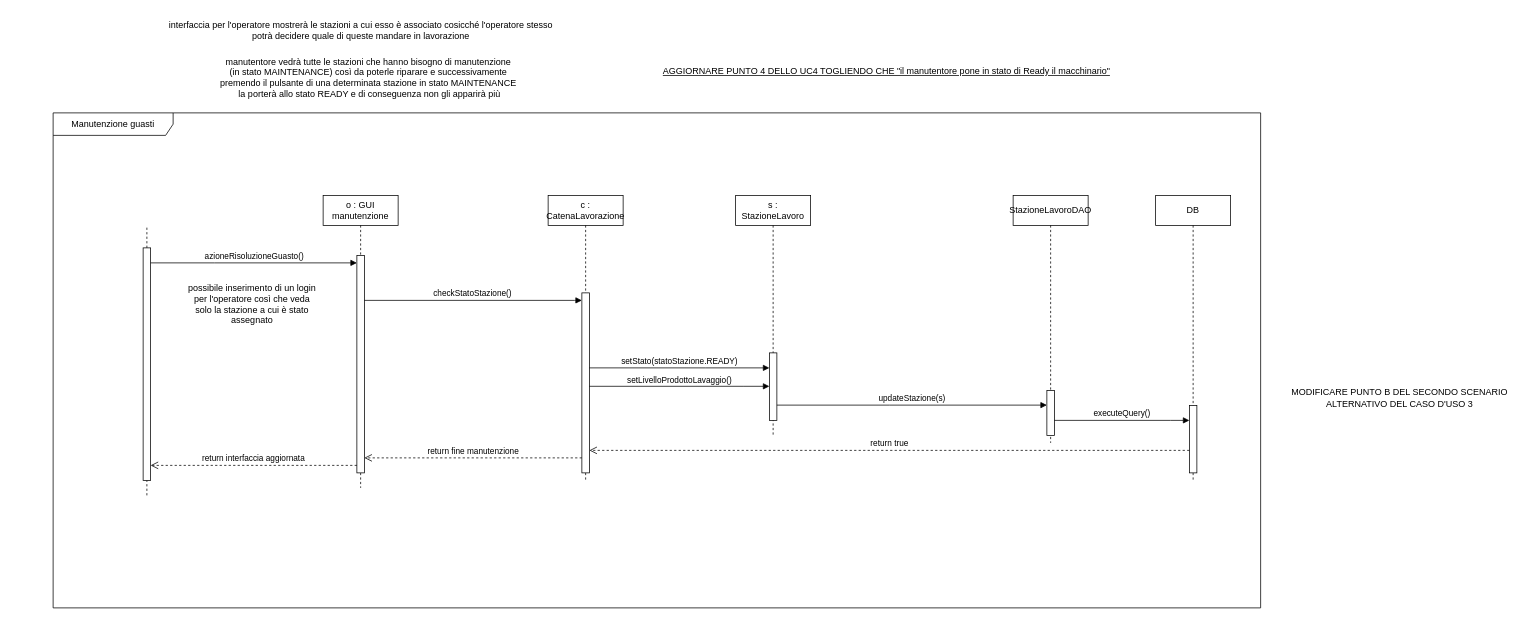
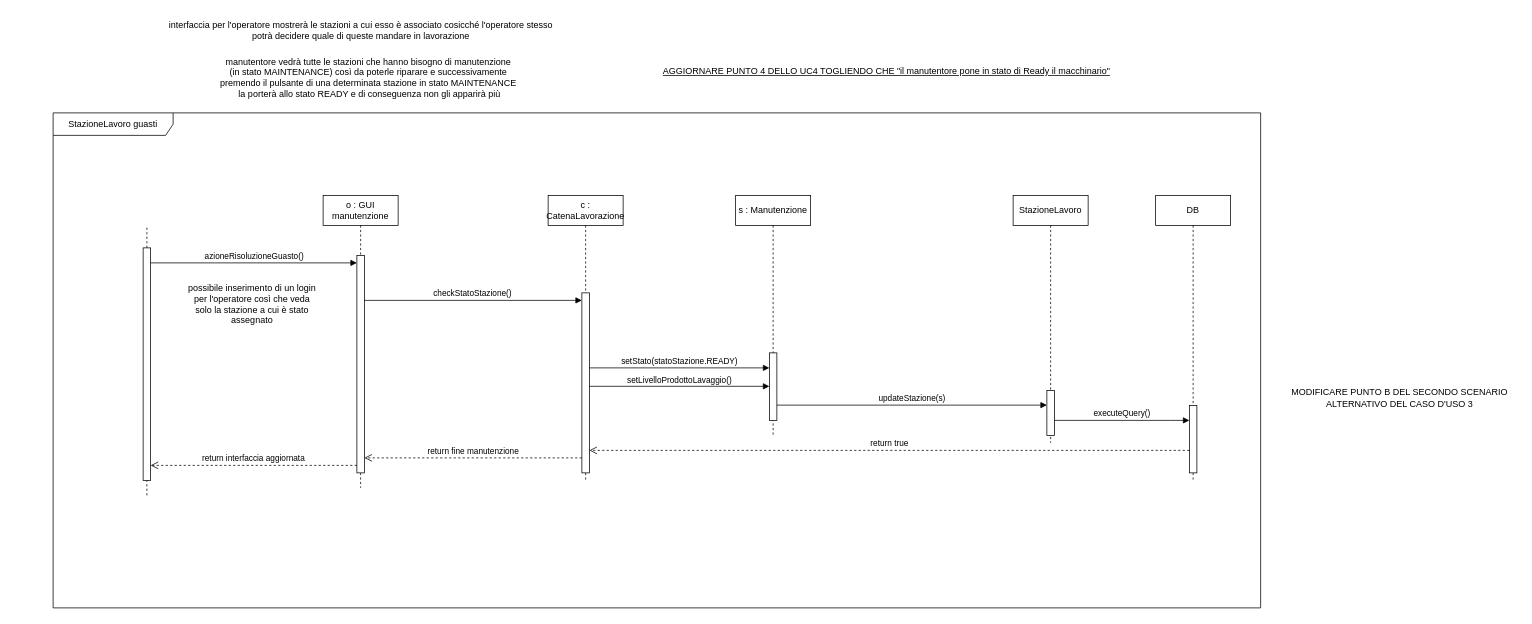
  <mxCell id="0" />
  <mxCell id="1" parent="0" />
  <mxCell id="2" value="&lt;font style=&quot;color: light-dark(rgb(0, 0, 0), rgb(255, 128, 0));&quot;&gt;o : GUI&lt;/font&gt;&lt;div&gt;&lt;font style=&quot;color: light-dark(rgb(0, 0, 0), rgb(255, 128, 0));&quot;&gt;manutenzione&lt;/font&gt;&lt;/div&gt;" style="shape=umlLifeline;perimeter=lifelinePerimeter;whiteSpace=wrap;html=1;container=0;dropTarget=0;collapsible=0;recursiveResize=0;outlineConnect=0;portConstraint=eastwest;newEdgeStyle={&quot;edgeStyle&quot;:&quot;elbowEdgeStyle&quot;,&quot;elbow&quot;:&quot;vertical&quot;,&quot;curved&quot;:0,&quot;rounded&quot;:0};fontColor=light-dark(#000000,#FFFFFF);" vertex="1" parent="1"><mxGeometry x="430" y="260" width="100" height="390" as="geometry" /></mxCell>
  <mxCell id="3" value="" style="html=1;points=[];perimeter=orthogonalPerimeter;outlineConnect=0;targetShapes=umlLifeline;portConstraint=eastwest;newEdgeStyle={&quot;edgeStyle&quot;:&quot;elbowEdgeStyle&quot;,&quot;elbow&quot;:&quot;vertical&quot;,&quot;curved&quot;:0,&quot;rounded&quot;:0};fontColor=light-dark(#000000,#FFFFFF);" vertex="1" parent="2"><mxGeometry x="45" y="80" width="10" height="290" as="geometry" /></mxCell>
  <mxCell id="4" value="&lt;font style=&quot;color: light-dark(rgb(0, 0, 0), rgb(255, 0, 0));&quot;&gt;c : CatenaLavorazione&lt;/font&gt;" style="shape=umlLifeline;perimeter=lifelinePerimeter;whiteSpace=wrap;html=1;container=0;dropTarget=0;collapsible=0;recursiveResize=0;outlineConnect=0;portConstraint=eastwest;newEdgeStyle={&quot;edgeStyle&quot;:&quot;elbowEdgeStyle&quot;,&quot;elbow&quot;:&quot;vertical&quot;,&quot;curved&quot;:0,&quot;rounded&quot;:0};fontColor=light-dark(#000000,#FFFFFF);" vertex="1" parent="1"><mxGeometry x="730" y="260" width="100" height="380" as="geometry" /></mxCell>
  <mxCell id="5" value="" style="html=1;points=[];perimeter=orthogonalPerimeter;outlineConnect=0;targetShapes=umlLifeline;portConstraint=eastwest;newEdgeStyle={&quot;edgeStyle&quot;:&quot;elbowEdgeStyle&quot;,&quot;elbow&quot;:&quot;vertical&quot;,&quot;curved&quot;:0,&quot;rounded&quot;:0};fontColor=light-dark(#000000,#FFFFFF);" vertex="1" parent="4"><mxGeometry x="45" y="130" width="10" height="240" as="geometry" /></mxCell>
  <mxCell id="6" value="return fine manutenzione" style="html=1;verticalAlign=bottom;endArrow=open;dashed=1;endSize=8;edgeStyle=elbowEdgeStyle;elbow=vertical;curved=0;rounded=0;fontColor=light-dark(#000000,#FFFFFF);" edge="1" parent="1" source="5" target="3"><mxGeometry relative="1" as="geometry"><mxPoint x="530" y="660" as="targetPoint" /><Array as="points"><mxPoint x="650" y="610" /><mxPoint x="730" y="590" /><mxPoint x="740" y="560" /><mxPoint x="715" y="660" /><mxPoint x="655" y="740" /><mxPoint x="325" y="720" /><mxPoint x="447" y="640" /></Array><mxPoint x="770" y="660" as="sourcePoint" /><mxPoint as="offset" /></mxGeometry></mxCell>
- <mxCell id="7" value="Manutenzione guasti" style="shape=umlFrame;whiteSpace=wrap;html=1;pointerEvents=0;recursiveResize=0;container=0;collapsible=0;width=160;fontColor=light-dark(#000000,#FFFFFF);" vertex="1" parent="1"><mxGeometry x="70" y="150" width="1610" height="660" as="geometry" /></mxCell>
+ <mxCell id="7" value="StazioneLavoro guasti" style="shape=umlFrame;whiteSpace=wrap;html=1;pointerEvents=0;recursiveResize=0;container=0;collapsible=0;width=160;fontColor=light-dark(#000000,#FFFFFF);" vertex="1" parent="1"><mxGeometry x="70" y="150" width="1610" height="660" as="geometry" /></mxCell>
  <mxCell id="8" value="" style="endArrow=none;dashed=1;html=1;rounded=0;fontColor=light-dark(#000000,#FFFFFF);" edge="1" parent="1" source="10"><mxGeometry width="50" height="50" relative="1" as="geometry"><mxPoint x="194.72" y="560" as="sourcePoint" /><mxPoint x="195" y="300" as="targetPoint" /></mxGeometry></mxCell>
  <mxCell id="9" value="" style="endArrow=none;dashed=1;html=1;rounded=0;fontColor=light-dark(#000000,#FFFFFF);" edge="1" parent="1" target="10"><mxGeometry width="50" height="50" relative="1" as="geometry"><mxPoint x="195" y="660" as="sourcePoint" /><mxPoint x="194.72" y="310" as="targetPoint" /></mxGeometry></mxCell>
  <mxCell id="10" value="" style="html=1;points=[];perimeter=orthogonalPerimeter;outlineConnect=0;targetShapes=umlLifeline;portConstraint=eastwest;newEdgeStyle={&quot;edgeStyle&quot;:&quot;elbowEdgeStyle&quot;,&quot;elbow&quot;:&quot;vertical&quot;,&quot;curved&quot;:0,&quot;rounded&quot;:0};fontColor=light-dark(#000000,#FFFFFF);" vertex="1" parent="1"><mxGeometry x="190" y="330" width="10" height="310" as="geometry" /></mxCell>
  <mxCell id="11" value="azioneRisoluzioneGuasto()" style="html=1;verticalAlign=bottom;endArrow=block;edgeStyle=elbowEdgeStyle;elbow=vertical;curved=0;rounded=0;fontColor=light-dark(#000000,#FFFFFF);" edge="1" parent="1" target="3"><mxGeometry relative="1" as="geometry"><mxPoint x="200" y="350" as="sourcePoint" /><Array as="points"><mxPoint x="285" y="350" /></Array><mxPoint x="370" y="350" as="targetPoint" /><mxPoint as="offset" /></mxGeometry></mxCell>
  <mxCell id="12" value="checkStatoStazione()" style="html=1;verticalAlign=bottom;endArrow=block;edgeStyle=elbowEdgeStyle;elbow=vertical;curved=0;rounded=0;fontColor=light-dark(#000000,#FFFFFF);" edge="1" parent="1"><mxGeometry x="-0.005" relative="1" as="geometry"><mxPoint x="485" y="400" as="sourcePoint" /><Array as="points"><mxPoint x="765" y="400" /><mxPoint x="850" y="434.58" /><mxPoint x="770" y="344.58" /></Array><mxPoint x="775" y="400" as="targetPoint" /><mxPoint as="offset" /></mxGeometry></mxCell>
- <mxCell id="13" value="&lt;font style=&quot;color: light-dark(rgb(0, 0, 0), rgb(255, 255, 255));&quot;&gt;s : StazioneLavoro&lt;/font&gt;" style="shape=umlLifeline;perimeter=lifelinePerimeter;whiteSpace=wrap;html=1;container=0;dropTarget=0;collapsible=0;recursiveResize=0;outlineConnect=0;portConstraint=eastwest;newEdgeStyle={&quot;edgeStyle&quot;:&quot;elbowEdgeStyle&quot;,&quot;elbow&quot;:&quot;vertical&quot;,&quot;curved&quot;:0,&quot;rounded&quot;:0};fontColor=light-dark(#000000,#FFFFFF);" vertex="1" parent="1"><mxGeometry x="980" y="260" width="100" height="320" as="geometry" /></mxCell>
+ <mxCell id="13" value="&lt;font style=&quot;color: light-dark(rgb(0, 0, 0), rgb(255, 255, 255));&quot;&gt;s : Manutenzione&lt;/font&gt;" style="shape=umlLifeline;perimeter=lifelinePerimeter;whiteSpace=wrap;html=1;container=0;dropTarget=0;collapsible=0;recursiveResize=0;outlineConnect=0;portConstraint=eastwest;newEdgeStyle={&quot;edgeStyle&quot;:&quot;elbowEdgeStyle&quot;,&quot;elbow&quot;:&quot;vertical&quot;,&quot;curved&quot;:0,&quot;rounded&quot;:0};fontColor=light-dark(#000000,#FFFFFF);" vertex="1" parent="1"><mxGeometry x="980" y="260" width="100" height="320" as="geometry" /></mxCell>
  <mxCell id="14" value="" style="html=1;points=[];perimeter=orthogonalPerimeter;outlineConnect=0;targetShapes=umlLifeline;portConstraint=eastwest;newEdgeStyle={&quot;edgeStyle&quot;:&quot;elbowEdgeStyle&quot;,&quot;elbow&quot;:&quot;vertical&quot;,&quot;curved&quot;:0,&quot;rounded&quot;:0};fontColor=light-dark(#000000,#FFFFFF);" vertex="1" parent="13"><mxGeometry x="45" y="210" width="10" height="90" as="geometry" /></mxCell>
  <mxCell id="15" value="setStato(statoStazione.READY)" style="html=1;verticalAlign=bottom;endArrow=block;edgeStyle=elbowEdgeStyle;elbow=vertical;curved=0;rounded=0;fontColor=light-dark(#000000,#FFFFFF);" edge="1" parent="1" source="5" target="14"><mxGeometry relative="1" as="geometry"><mxPoint x="810" y="520" as="sourcePoint" /><Array as="points"><mxPoint x="940" y="490" /><mxPoint x="980" y="520" /><mxPoint x="1133" y="554.41" /><mxPoint x="1053" y="464.41" /></Array><mxPoint x="973" y="519.83" as="targetPoint" /><mxPoint as="offset" /></mxGeometry></mxCell>
  <mxCell id="16" value="possibile inserimento di un login&lt;br&gt;per l'operatore così che veda&lt;br&gt;solo la stazione a cui è stato&lt;br&gt;assegnato" style="text;html=1;align=center;verticalAlign=middle;resizable=0;points=[];autosize=1;strokeColor=none;fillColor=none;" vertex="1" parent="1"><mxGeometry x="240" y="370" width="190" height="70" as="geometry" /></mxCell>
  <mxCell id="17" value="setLivelloProdottoLavaggio()" style="html=1;verticalAlign=bottom;endArrow=block;edgeStyle=elbowEdgeStyle;elbow=vertical;curved=0;rounded=0;fontColor=light-dark(#000000,#FFFFFF);" edge="1" parent="1"><mxGeometry relative="1" as="geometry"><mxPoint x="785" y="514.58" as="sourcePoint" /><Array as="points"><mxPoint x="990" y="514.58" /><mxPoint x="945" y="494.58" /><mxPoint x="985" y="524.58" /><mxPoint x="1138" y="558.99" /><mxPoint x="1058" y="468.99" /></Array><mxPoint x="1025" y="514.58" as="targetPoint" /><mxPoint as="offset" /></mxGeometry></mxCell>
  <mxCell id="18" value="return interfaccia aggiornata" style="html=1;verticalAlign=bottom;endArrow=open;dashed=1;endSize=8;edgeStyle=elbowEdgeStyle;elbow=vertical;curved=0;rounded=0;fontColor=light-dark(#000000,#FFFFFF);" edge="1" parent="1" source="3" target="10"><mxGeometry x="0.003" relative="1" as="geometry"><mxPoint x="230" y="620" as="targetPoint" /><Array as="points"><mxPoint x="450" y="620" /><mxPoint x="415" y="680" /><mxPoint x="350" y="760" /><mxPoint x="20" y="740" /><mxPoint x="142" y="660" /></Array><mxPoint x="470" y="680" as="sourcePoint" /><mxPoint as="offset" /></mxGeometry></mxCell>
  <mxCell id="19" value="DB" style="shape=umlLifeline;perimeter=lifelinePerimeter;whiteSpace=wrap;html=1;container=0;dropTarget=0;collapsible=0;recursiveResize=0;outlineConnect=0;portConstraint=eastwest;newEdgeStyle={&quot;edgeStyle&quot;:&quot;elbowEdgeStyle&quot;,&quot;elbow&quot;:&quot;vertical&quot;,&quot;curved&quot;:0,&quot;rounded&quot;:0};fontColor=light-dark(#000000,#FFFFFF);" vertex="1" parent="1"><mxGeometry x="1540" y="260" width="100" height="380" as="geometry" /></mxCell>
  <mxCell id="20" value="" style="html=1;points=[];perimeter=orthogonalPerimeter;outlineConnect=0;targetShapes=umlLifeline;portConstraint=eastwest;newEdgeStyle={&quot;edgeStyle&quot;:&quot;elbowEdgeStyle&quot;,&quot;elbow&quot;:&quot;vertical&quot;,&quot;curved&quot;:0,&quot;rounded&quot;:0};fontColor=light-dark(#000000,#FFFFFF);" vertex="1" parent="19"><mxGeometry x="45" y="280" width="10" height="90" as="geometry" /></mxCell>
- <mxCell id="21" value="StazioneLavoroDAO" style="shape=umlLifeline;perimeter=lifelinePerimeter;whiteSpace=wrap;html=1;container=0;dropTarget=0;collapsible=0;recursiveResize=0;outlineConnect=0;portConstraint=eastwest;newEdgeStyle={&quot;edgeStyle&quot;:&quot;elbowEdgeStyle&quot;,&quot;elbow&quot;:&quot;vertical&quot;,&quot;curved&quot;:0,&quot;rounded&quot;:0};fontColor=light-dark(#000000,#FFFFFF);" vertex="1" parent="1"><mxGeometry x="1350" y="260" width="100" height="330" as="geometry" /></mxCell>
+ <mxCell id="21" value="StazioneLavoro" style="shape=umlLifeline;perimeter=lifelinePerimeter;whiteSpace=wrap;html=1;container=0;dropTarget=0;collapsible=0;recursiveResize=0;outlineConnect=0;portConstraint=eastwest;newEdgeStyle={&quot;edgeStyle&quot;:&quot;elbowEdgeStyle&quot;,&quot;elbow&quot;:&quot;vertical&quot;,&quot;curved&quot;:0,&quot;rounded&quot;:0};fontColor=light-dark(#000000,#FFFFFF);" vertex="1" parent="1"><mxGeometry x="1350" y="260" width="100" height="330" as="geometry" /></mxCell>
  <mxCell id="22" value="" style="html=1;points=[];perimeter=orthogonalPerimeter;outlineConnect=0;targetShapes=umlLifeline;portConstraint=eastwest;newEdgeStyle={&quot;edgeStyle&quot;:&quot;elbowEdgeStyle&quot;,&quot;elbow&quot;:&quot;vertical&quot;,&quot;curved&quot;:0,&quot;rounded&quot;:0};fontColor=light-dark(#000000,#FFFFFF);" vertex="1" parent="21"><mxGeometry x="45" y="260" width="10" height="60" as="geometry" /></mxCell>
  <mxCell id="23" value="updateStazione(s)" style="html=1;verticalAlign=bottom;endArrow=block;edgeStyle=elbowEdgeStyle;elbow=vertical;curved=0;rounded=0;fontColor=light-dark(#000000,#FFFFFF);" edge="1" parent="1" source="14" target="22"><mxGeometry relative="1" as="geometry"><mxPoint x="1050" y="540" as="sourcePoint" /><Array as="points"><mxPoint x="1185" y="539.66" /><mxPoint x="1225" y="569.66" /><mxPoint x="1378" y="604.07" /><mxPoint x="1298" y="514.07" /></Array><mxPoint x="1270" y="539.66" as="targetPoint" /><mxPoint as="offset" /></mxGeometry></mxCell>
  <mxCell id="24" value="executeQuery()" style="html=1;verticalAlign=bottom;endArrow=block;edgeStyle=elbowEdgeStyle;elbow=vertical;curved=0;rounded=0;fontColor=light-dark(#000000,#FFFFFF);" edge="1" parent="1" source="22" target="20"><mxGeometry relative="1" as="geometry"><mxPoint x="1410" y="560.34" as="sourcePoint" /><Array as="points"><mxPoint x="1560" y="560" /><mxPoint x="1600" y="590" /><mxPoint x="1753" y="624.41" /><mxPoint x="1673" y="534.41" /></Array><mxPoint x="1560" y="560" as="targetPoint" /><mxPoint as="offset" /></mxGeometry></mxCell>
  <mxCell id="25" value="&lt;font style=&quot;color: light-dark(rgb(0, 0, 0), rgb(0, 255, 0));&quot;&gt;MODIFICARE PUNTO B DEL SECONDO SCENARIO&lt;br&gt;ALTERNATIVO DEL CASO D'USO 3&lt;/font&gt;" style="text;html=1;align=center;verticalAlign=middle;resizable=0;points=[];autosize=1;strokeColor=none;fillColor=none;" vertex="1" parent="1"><mxGeometry x="1710" y="510" width="310" height="40" as="geometry" /></mxCell>
  <mxCell id="26" value="interfaccia per l'operatore mostrerà le stazioni a cui esso è associato cosicché l'operatore stesso&lt;br&gt;potrà decidere quale di queste mandare in lavorazione" style="text;html=1;align=center;verticalAlign=middle;resizable=0;points=[];autosize=1;strokeColor=none;fillColor=none;fontColor=light-dark(#000000,#FF8000);" vertex="1" parent="1"><mxGeometry x="210" y="20" width="540" height="40" as="geometry" /></mxCell>
  <mxCell id="27" value="manutentore vedrà tutte le stazioni che hanno bisogno di manutenzione &lt;br&gt;(in stato MAINTENANCE) così da poterle riparare e successivamente&lt;br&gt;premendo il pulsante di una determinata stazione in stato MAINTENANCE&lt;br&gt;&amp;nbsp;la porterà allo stato READY e di conseguenza non gli apparirà più" style="text;html=1;align=center;verticalAlign=middle;resizable=0;points=[];autosize=1;strokeColor=none;fillColor=none;fontColor=light-dark(#000000,#FF8000);" vertex="1" parent="1"><mxGeometry x="280" y="68" width="420" height="70" as="geometry" /></mxCell>
  <mxCell id="28" value="AGGIORNARE PUNTO 4 DELLO UC4 TOGLIENDO CHE &quot;il manutentore pone in stato di Ready il macchinario&quot;" style="text;html=1;align=center;verticalAlign=middle;resizable=0;points=[];autosize=1;strokeColor=none;fillColor=none;textShadow=0;fontStyle=4;fontColor=light-dark(#000000,#00FF00);" vertex="1" parent="1"><mxGeometry x="871" y="80" width="620" height="30" as="geometry" /></mxCell>
  <mxCell id="29" value="return true" style="html=1;verticalAlign=bottom;endArrow=open;dashed=1;endSize=8;edgeStyle=elbowEdgeStyle;elbow=vertical;curved=0;rounded=0;fontColor=light-dark(#000000,#FFFFFF);" edge="1" parent="1" source="20" target="5"><mxGeometry relative="1" as="geometry"><mxPoint x="1080" y="600" as="targetPoint" /><Array as="points"><mxPoint x="1325" y="600" /><mxPoint x="1335" y="570" /><mxPoint x="1310" y="670" /><mxPoint x="1250" y="750" /><mxPoint x="920" y="730" /><mxPoint x="1042" y="650" /></Array><mxPoint x="1370" y="600" as="sourcePoint" /><mxPoint as="offset" /></mxGeometry></mxCell>
